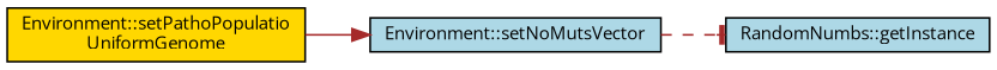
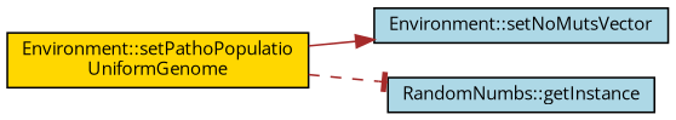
  digraph {
    fontname="Open Sans"
    rankdir=LR
    node [color=black fillcolor=lightblue fontname="Open Sans" fontsize=10 shape=record style=filled]
    edge [color=brown fontname="Open Sans" fontsize=10 labelfontname=Helvetica labelfontsize=10]
    n1 [fillcolor=gold fontcolor=black height=0.2 label="Environment::setPathoPopulatio\lUniformGenome" width=0.4]
    n2 [height=0.2 label="Environment::setNoMutsVector" width=0.4]
    n3 [height=0.2 label="RandomNumbs::getInstance" width=0.4]
    n1 -> n2 [arrowhead=normal style=solid]
-   n2 -> n3 [arrowhead=tee style=dashed]
+   n1 -> n3 [arrowhead=tee style=dashed]
  }
